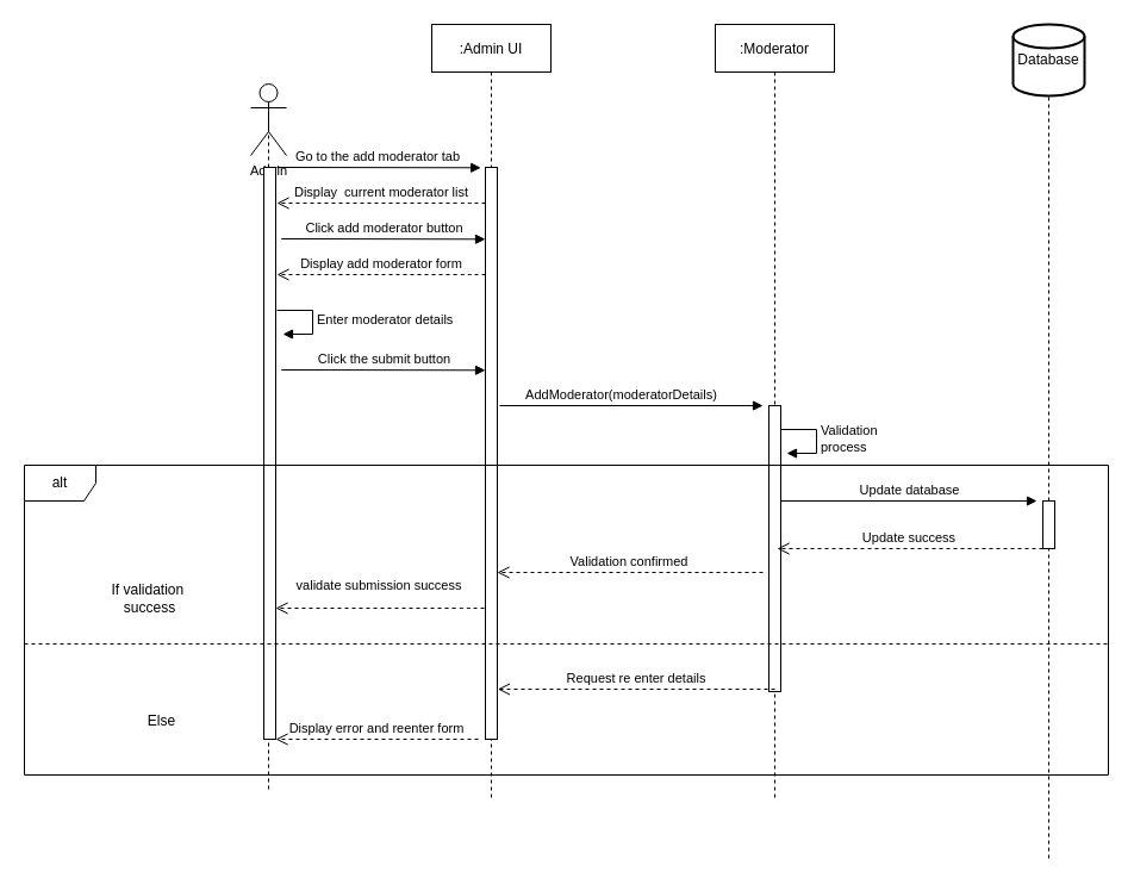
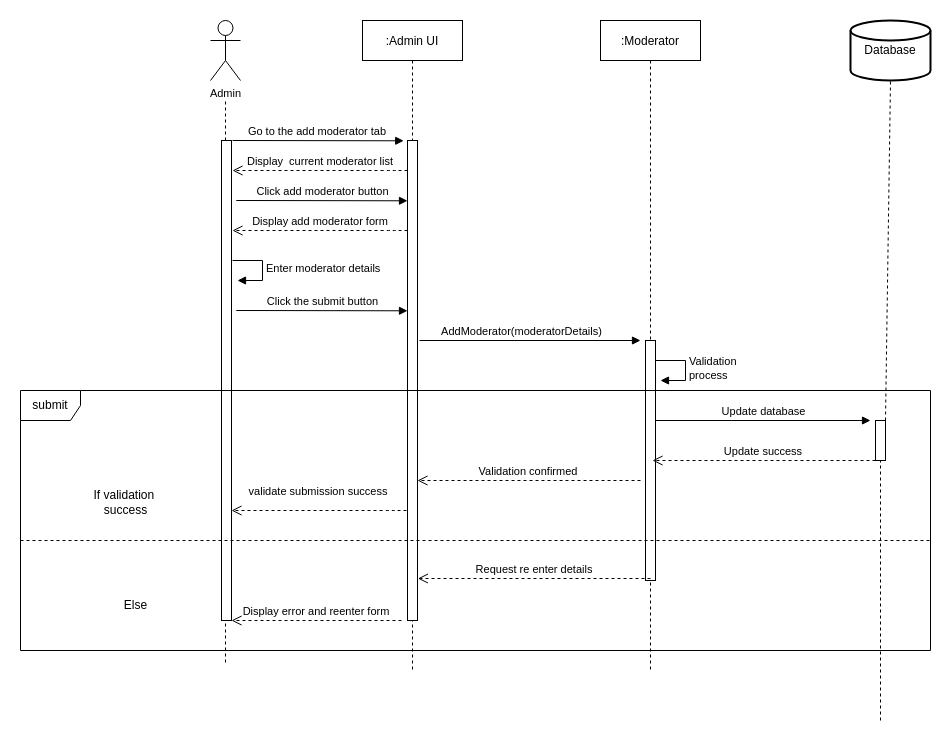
  <mxCell id="0" />
  <mxCell id="1" parent="0" />
  <mxCell id="2" value=":Admin UI" style="shape=umlLifeline;perimeter=lifelinePerimeter;container=1;collapsible=0;recursiveResize=0;rounded=0;shadow=0;strokeWidth=1;" vertex="1" parent="1"><mxGeometry x="362" y="20" width="100" height="650" as="geometry" /></mxCell>
  <mxCell id="3" value="" style="points=[];perimeter=orthogonalPerimeter;rounded=0;shadow=0;strokeWidth=1;" vertex="1" parent="2"><mxGeometry x="45" y="120" width="10" height="480" as="geometry" /></mxCell>
  <mxCell id="4" value="Go to the add moderator tab&amp;nbsp;" style="html=1;verticalAlign=bottom;endArrow=block;rounded=0;fontSize=11;exitX=1.379;exitY=0.086;exitDx=0;exitDy=0;exitPerimeter=0;" edge="1" parent="2"><mxGeometry width="80" relative="1" as="geometry"><mxPoint x="-130" y="120" as="sourcePoint" /><mxPoint x="41.21" y="120.3" as="targetPoint" /></mxGeometry></mxCell>
  <mxCell id="5" value="Click add moderator button" style="html=1;verticalAlign=bottom;endArrow=block;rounded=0;fontSize=11;exitX=1.379;exitY=0.086;exitDx=0;exitDy=0;exitPerimeter=0;" edge="1" parent="2"><mxGeometry width="80" relative="1" as="geometry"><mxPoint x="-126.21" y="180" as="sourcePoint" /><mxPoint x="45.0" y="180.3" as="targetPoint" /></mxGeometry></mxCell>
  <mxCell id="6" value="Display add moderator form" style="verticalAlign=bottom;endArrow=open;dashed=1;endSize=8;shadow=0;strokeWidth=1;" edge="1" parent="2"><mxGeometry x="-0.006" relative="1" as="geometry"><mxPoint x="-130" y="210" as="targetPoint" /><mxPoint x="45" y="210" as="sourcePoint" /><Array as="points"><mxPoint x="28" y="210" /></Array><mxPoint as="offset" /></mxGeometry></mxCell>
  <mxCell id="7" value="Display  current moderator list" style="verticalAlign=bottom;endArrow=open;dashed=1;endSize=8;shadow=0;strokeWidth=1;" edge="1" parent="2"><mxGeometry x="-0.006" relative="1" as="geometry"><mxPoint x="-130" y="150" as="targetPoint" /><mxPoint x="45" y="150" as="sourcePoint" /><Array as="points"><mxPoint x="28" y="150" /></Array><mxPoint as="offset" /></mxGeometry></mxCell>
  <mxCell id="8" value="Click the submit button" style="html=1;verticalAlign=bottom;endArrow=block;rounded=0;fontSize=11;exitX=1.379;exitY=0.086;exitDx=0;exitDy=0;exitPerimeter=0;" edge="1" parent="2"><mxGeometry width="80" relative="1" as="geometry"><mxPoint x="-126.21" y="290" as="sourcePoint" /><mxPoint x="45" y="290.3" as="targetPoint" /></mxGeometry></mxCell>
  <mxCell id="9" value=":Moderator" style="shape=umlLifeline;perimeter=lifelinePerimeter;container=1;collapsible=0;recursiveResize=0;rounded=0;shadow=0;strokeWidth=1;" vertex="1" parent="1"><mxGeometry x="600" y="20" width="100" height="650" as="geometry" /></mxCell>
  <mxCell id="10" value="" style="points=[];perimeter=orthogonalPerimeter;rounded=0;shadow=0;strokeWidth=1;" vertex="1" parent="9"><mxGeometry x="45" y="320" width="10" height="240" as="geometry" /></mxCell>
  <mxCell id="11" value="Validation&lt;br&gt;process" style="edgeStyle=orthogonalEdgeStyle;html=1;align=left;spacingLeft=2;endArrow=block;rounded=0;entryX=1;entryY=0;" edge="1" parent="9"><mxGeometry relative="1" as="geometry"><mxPoint x="55" y="340" as="sourcePoint" /><Array as="points"><mxPoint x="85" y="340" /></Array><mxPoint x="60" y="360" as="targetPoint" /></mxGeometry></mxCell>
- <mxCell id="12" value="&lt;font style=&quot;font-size: 11px;&quot;&gt;Admin&lt;/font&gt;" style="shape=umlActor;verticalLabelPosition=bottom;verticalAlign=top;html=1;fontSize=4;" vertex="1" parent="1"><mxGeometry x="210" y="70" width="30" height="60" as="geometry" /></mxCell>
+ <mxCell id="12" value="&lt;font style=&quot;font-size: 11px;&quot;&gt;Admin&lt;/font&gt;" style="shape=umlActor;verticalLabelPosition=bottom;verticalAlign=top;html=1;fontSize=4;" vertex="1" parent="1"><mxGeometry x="210" y="20" width="30" height="60" as="geometry" /></mxCell>
  <mxCell id="13" value="" style="endArrow=none;dashed=1;html=1;rounded=0;fontSize=9;startArrow=none;" edge="1" parent="1"><mxGeometry width="50" height="50" relative="1" as="geometry"><mxPoint x="225" y="662" as="sourcePoint" /><mxPoint x="225" y="100" as="targetPoint" /></mxGeometry></mxCell>
  <mxCell id="14" value="" style="html=1;points=[];perimeter=orthogonalPerimeter;fontSize=9;" vertex="1" parent="1"><mxGeometry x="221" y="140" width="10" height="480" as="geometry" /></mxCell>
- <mxCell id="15" value="Database" style="strokeWidth=2;html=1;shape=mxgraph.flowchart.database;whiteSpace=wrap;" vertex="1" parent="1"><mxGeometry x="850" y="20" width="60" height="60" as="geometry" /></mxCell>
+ <mxCell id="15" value="Database" style="strokeWidth=2;html=1;shape=mxgraph.flowchart.database;whiteSpace=wrap;" vertex="1" parent="1"><mxGeometry x="850" y="20" width="80" height="60" as="geometry" /></mxCell>
  <mxCell id="16" value="" style="endArrow=none;dashed=1;html=1;rounded=0;entryX=0.5;entryY=1;entryDx=0;entryDy=0;entryPerimeter=0;startArrow=none;" edge="1" parent="1" source="21" target="15"><mxGeometry width="50" height="50" relative="1" as="geometry"><mxPoint x="880" y="660" as="sourcePoint" /><mxPoint x="880" y="100" as="targetPoint" /></mxGeometry></mxCell>
  <mxCell id="17" value="Display error and reenter form" style="verticalAlign=bottom;endArrow=open;dashed=1;endSize=8;shadow=0;strokeWidth=1;" edge="1" parent="1"><mxGeometry relative="1" as="geometry"><mxPoint x="231" y="620" as="targetPoint" /><mxPoint x="401" y="620" as="sourcePoint" /></mxGeometry></mxCell>
  <mxCell id="18" value="Request re enter details" style="verticalAlign=bottom;endArrow=open;dashed=1;endSize=8;shadow=0;strokeWidth=1;" edge="1" parent="1"><mxGeometry relative="1" as="geometry"><mxPoint x="417.389" y="578" as="targetPoint" /><mxPoint x="650" y="578" as="sourcePoint" /></mxGeometry></mxCell>
  <mxCell id="19" value="If validation&amp;nbsp;&lt;br&gt;success" style="text;html=1;align=center;verticalAlign=middle;resizable=0;points=[];autosize=1;strokeColor=none;fillColor=none;" vertex="1" parent="1"><mxGeometry x="80" y="482" width="90" height="40" as="geometry" /></mxCell>
  <mxCell id="20" value="Else" style="text;html=1;align=center;verticalAlign=middle;resizable=0;points=[];autosize=1;strokeColor=none;fillColor=none;" vertex="1" parent="1"><mxGeometry x="110" y="590" width="50" height="30" as="geometry" /></mxCell>
  <mxCell id="21" value="" style="html=1;points=[];perimeter=orthogonalPerimeter;fontSize=11;" vertex="1" parent="1"><mxGeometry x="875" y="420" width="10" height="40" as="geometry" /></mxCell>
  <mxCell id="22" value="" style="endArrow=none;dashed=1;html=1;rounded=0;entryX=0.5;entryY=1;entryDx=0;entryDy=0;entryPerimeter=0;" edge="1" parent="1" target="21"><mxGeometry width="50" height="50" relative="1" as="geometry"><mxPoint x="880" y="720" as="sourcePoint" /><mxPoint x="880" as="targetPoint" y="-60" /></mxGeometry></mxCell>
  <mxCell id="23" value="" style="endArrow=none;dashed=1;html=1;rounded=0;" edge="1" parent="1"><mxGeometry width="50" height="50" relative="1" as="geometry"><mxPoint x="20" y="540" as="sourcePoint" /><mxPoint x="930" y="540" as="targetPoint" /></mxGeometry></mxCell>
  <mxCell id="24" value="validate submission success" style="verticalAlign=bottom;endArrow=open;dashed=1;endSize=8;shadow=0;strokeWidth=1;" edge="1" parent="1"><mxGeometry y="-10" relative="1" as="geometry"><mxPoint x="231" y="510" as="targetPoint" /><mxPoint x="406" y="510" as="sourcePoint" /><Array as="points"><mxPoint x="389" y="510" /></Array><mxPoint as="offset" /></mxGeometry></mxCell>
  <mxCell id="25" value="AddModerator(moderatorDetails)" style="html=1;verticalAlign=bottom;endArrow=block;rounded=0;fontSize=11;" edge="1" parent="1"><mxGeometry x="-0.075" width="80" relative="1" as="geometry"><mxPoint x="419" y="340" as="sourcePoint" /><mxPoint x="640" y="340" as="targetPoint" /><mxPoint as="offset" /></mxGeometry></mxCell>
  <mxCell id="26" value="Update database" style="html=1;verticalAlign=bottom;endArrow=block;rounded=0;startArrow=none;" edge="1" parent="1"><mxGeometry width="80" relative="1" as="geometry"><mxPoint x="655" y="420" as="sourcePoint" /><mxPoint x="870" y="420" as="targetPoint" /><Array as="points" /></mxGeometry></mxCell>
  <mxCell id="27" value="Validation confirmed" style="verticalAlign=bottom;endArrow=open;dashed=1;endSize=8;shadow=0;strokeWidth=1;" edge="1" parent="1"><mxGeometry relative="1" as="geometry"><mxPoint x="417" y="480" as="targetPoint" /><mxPoint x="640" y="480" as="sourcePoint" /></mxGeometry></mxCell>
  <mxCell id="28" value="Enter moderator details" style="edgeStyle=orthogonalEdgeStyle;html=1;align=left;spacingLeft=2;endArrow=block;rounded=0;entryX=1;entryY=0;" edge="1" parent="1"><mxGeometry relative="1" as="geometry"><mxPoint x="232" y="260" as="sourcePoint" /><Array as="points"><mxPoint x="262" y="260" /></Array><mxPoint x="237" y="280" as="targetPoint" /></mxGeometry></mxCell>
  <mxCell id="29" value="Update success" style="verticalAlign=bottom;endArrow=open;dashed=1;endSize=8;shadow=0;strokeWidth=1;" edge="1" parent="1"><mxGeometry relative="1" as="geometry"><mxPoint x="652" y="460" as="targetPoint" /><mxPoint x="875" y="460" as="sourcePoint" /></mxGeometry></mxCell>
- <mxCell id="30" value="alt" style="shape=umlFrame;whiteSpace=wrap;html=1;" vertex="1" parent="1"><mxGeometry x="20" y="390" width="910" height="260" as="geometry" /></mxCell>
+ <mxCell id="30" value="submit" style="shape=umlFrame;whiteSpace=wrap;html=1;" vertex="1" parent="1"><mxGeometry x="20" y="390" width="910" height="260" as="geometry" /></mxCell>
